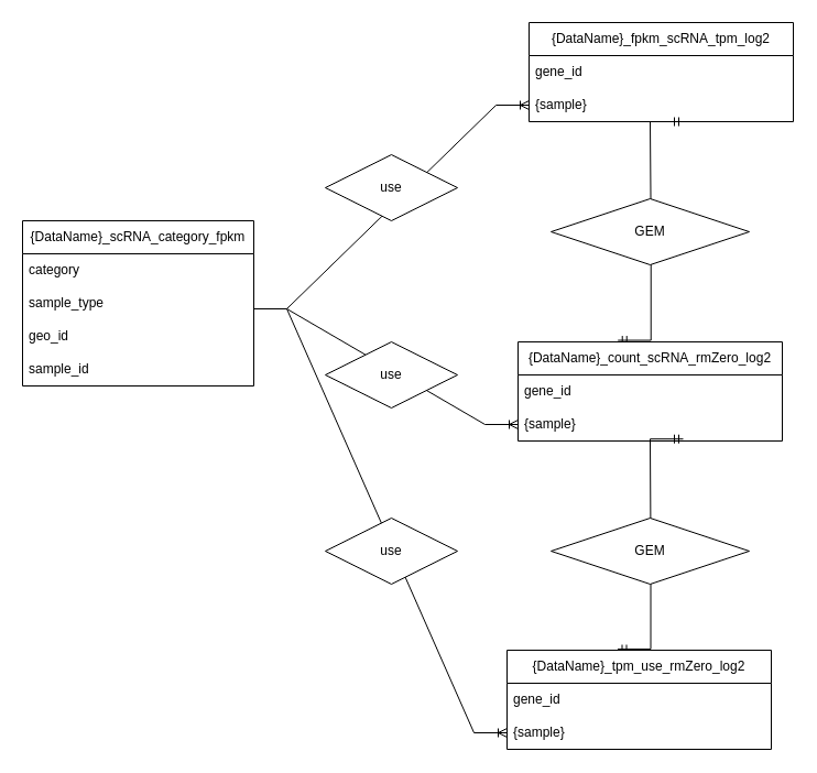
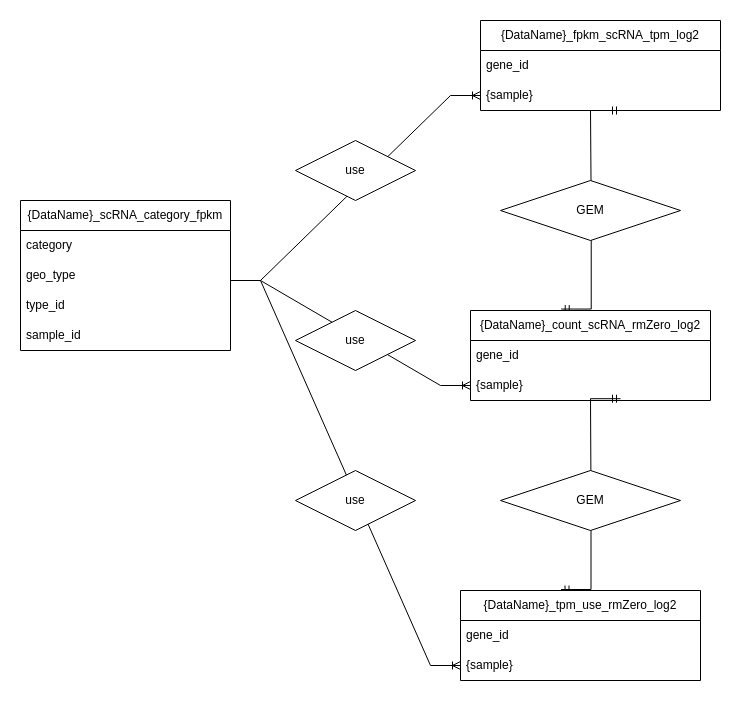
  <mxCell id="0" />
  <mxCell id="1" parent="0" />
  <mxCell id="2" value="" style="edgeStyle=entityRelationEdgeStyle;fontSize=12;html=1;endArrow=ERmandOne;startArrow=ERmandOne;rounded=0;exitX=0.378;exitY=-0.016;exitDx=0;exitDy=0;exitPerimeter=0;entryX=0.625;entryY=0.94;entryDx=0;entryDy=0;entryPerimeter=0;" edge="1" parent="1" target="15"><mxGeometry width="100" height="100" relative="1" as="geometry"><mxPoint x="560.5" y="589" as="sourcePoint" /><mxPoint x="619.5" y="390" as="targetPoint" /><Array as="points"><mxPoint x="589.5" y="640" /><mxPoint x="589.5" y="650" /><mxPoint x="569.42" y="459.99" /><mxPoint x="535.42" y="484.99" /><mxPoint x="609.5" y="440" /><mxPoint x="555.42" y="464.99" /><mxPoint x="575.42" y="494.99" /><mxPoint x="539.42" y="464.99" /><mxPoint x="565.42" y="467.99" /><mxPoint x="535.42" y="484.99" /><mxPoint x="555.42" y="494.99" /><mxPoint x="569.42" y="484.99" /><mxPoint x="635.42" y="467.99" /></Array></mxGeometry></mxCell>
  <mxCell id="3" value="GEM" style="shape=rhombus;perimeter=rhombusPerimeter;whiteSpace=wrap;html=1;align=center;" vertex="1" parent="1"><mxGeometry x="500" y="470" width="180" height="60" as="geometry" /></mxCell>
  <mxCell id="4" value="" style="edgeStyle=entityRelationEdgeStyle;fontSize=12;html=1;endArrow=ERmandOne;startArrow=ERmandOne;rounded=0;exitX=0.378;exitY=-0.016;exitDx=0;exitDy=0;exitPerimeter=0;" edge="1" parent="1" source="13"><mxGeometry width="100" height="100" relative="1" as="geometry"><mxPoint x="560" y="360" as="sourcePoint" /><mxPoint x="620" y="110" as="targetPoint" /><Array as="points"><mxPoint x="590" y="360" /><mxPoint x="590" y="370" /><mxPoint x="569.92" y="179.99" /><mxPoint x="535.92" y="204.99" /><mxPoint x="610" y="160" /><mxPoint x="555.92" y="184.99" /><mxPoint x="575.92" y="214.99" /><mxPoint x="539.92" y="184.99" /><mxPoint x="565.92" y="187.99" /><mxPoint x="535.92" y="204.99" /><mxPoint x="555.92" y="214.99" /><mxPoint x="569.92" y="204.99" /><mxPoint x="635.92" y="187.99" /></Array></mxGeometry></mxCell>
  <mxCell id="5" value="{DataName}_scRNA_category_fpkm" style="swimlane;fontStyle=0;childLayout=stackLayout;horizontal=1;startSize=30;horizontalStack=0;resizeParent=1;resizeParentMax=0;resizeLast=0;collapsible=1;marginBottom=0;whiteSpace=wrap;html=1;" vertex="1" parent="1"><mxGeometry x="20" y="200" width="210" height="150" as="geometry" /></mxCell>
  <mxCell id="6" value="category" style="text;strokeColor=none;fillColor=none;align=left;verticalAlign=middle;spacingLeft=4;spacingRight=4;overflow=hidden;points=[[0,0.5],[1,0.5]];portConstraint=eastwest;rotatable=0;whiteSpace=wrap;html=1;" vertex="1" parent="5"><mxGeometry y="30" width="210" height="30" as="geometry" /></mxCell>
- <mxCell id="7" value="sample_type" style="text;strokeColor=none;fillColor=none;align=left;verticalAlign=middle;spacingLeft=4;spacingRight=4;overflow=hidden;points=[[0,0.5],[1,0.5]];portConstraint=eastwest;rotatable=0;whiteSpace=wrap;html=1;" vertex="1" parent="5"><mxGeometry y="60" width="210" height="30" as="geometry" /></mxCell>
- <mxCell id="8" value="geo_id" style="text;strokeColor=none;fillColor=none;align=left;verticalAlign=middle;spacingLeft=4;spacingRight=4;overflow=hidden;points=[[0,0.5],[1,0.5]];portConstraint=eastwest;rotatable=0;whiteSpace=wrap;html=1;" vertex="1" parent="5"><mxGeometry y="90" width="210" height="30" as="geometry" /></mxCell>
+ <mxCell id="7" value="geo_type" style="text;strokeColor=none;fillColor=none;align=left;verticalAlign=middle;spacingLeft=4;spacingRight=4;overflow=hidden;points=[[0,0.5],[1,0.5]];portConstraint=eastwest;rotatable=0;whiteSpace=wrap;html=1;" vertex="1" parent="5"><mxGeometry y="60" width="210" height="30" as="geometry" /></mxCell>
+ <mxCell id="8" value="type_id" style="text;strokeColor=none;fillColor=none;align=left;verticalAlign=middle;spacingLeft=4;spacingRight=4;overflow=hidden;points=[[0,0.5],[1,0.5]];portConstraint=eastwest;rotatable=0;whiteSpace=wrap;html=1;" vertex="1" parent="5"><mxGeometry y="90" width="210" height="30" as="geometry" /></mxCell>
  <mxCell id="9" value="sample_id" style="text;strokeColor=none;fillColor=none;align=left;verticalAlign=middle;spacingLeft=4;spacingRight=4;overflow=hidden;points=[[0,0.5],[1,0.5]];portConstraint=eastwest;rotatable=0;whiteSpace=wrap;html=1;" vertex="1" parent="5"><mxGeometry y="120" width="210" height="30" as="geometry" /></mxCell>
  <mxCell id="10" value="{DataName}_fpkm_scRNA_tpm_log2" style="swimlane;fontStyle=0;childLayout=stackLayout;horizontal=1;startSize=30;horizontalStack=0;resizeParent=1;resizeParentMax=0;resizeLast=0;collapsible=1;marginBottom=0;whiteSpace=wrap;html=1;" vertex="1" parent="1"><mxGeometry x="480" y="20" width="240" height="90" as="geometry" /></mxCell>
  <mxCell id="11" value="gene_id" style="text;strokeColor=none;fillColor=none;align=left;verticalAlign=middle;spacingLeft=4;spacingRight=4;overflow=hidden;points=[[0,0.5],[1,0.5]];portConstraint=eastwest;rotatable=0;whiteSpace=wrap;html=1;" vertex="1" parent="10"><mxGeometry y="30" width="240" height="30" as="geometry" /></mxCell>
  <mxCell id="12" value="{sample}" style="text;strokeColor=none;fillColor=none;align=left;verticalAlign=middle;spacingLeft=4;spacingRight=4;overflow=hidden;points=[[0,0.5],[1,0.5]];portConstraint=eastwest;rotatable=0;whiteSpace=wrap;html=1;" vertex="1" parent="10"><mxGeometry y="60" width="240" height="30" as="geometry" /></mxCell>
  <mxCell id="13" value="{DataName}_count_scRNA_rmZero_log2" style="swimlane;fontStyle=0;childLayout=stackLayout;horizontal=1;startSize=30;horizontalStack=0;resizeParent=1;resizeParentMax=0;resizeLast=0;collapsible=1;marginBottom=0;whiteSpace=wrap;html=1;" vertex="1" parent="1"><mxGeometry x="470" y="310" width="240" height="90" as="geometry" /></mxCell>
  <mxCell id="14" value="gene_id" style="text;strokeColor=none;fillColor=none;align=left;verticalAlign=middle;spacingLeft=4;spacingRight=4;overflow=hidden;points=[[0,0.5],[1,0.5]];portConstraint=eastwest;rotatable=0;whiteSpace=wrap;html=1;" vertex="1" parent="13"><mxGeometry y="30" width="240" height="30" as="geometry" /></mxCell>
  <mxCell id="15" value="{sample}" style="text;strokeColor=none;fillColor=none;align=left;verticalAlign=middle;spacingLeft=4;spacingRight=4;overflow=hidden;points=[[0,0.5],[1,0.5]];portConstraint=eastwest;rotatable=0;whiteSpace=wrap;html=1;" vertex="1" parent="13"><mxGeometry y="60" width="240" height="30" as="geometry" /></mxCell>
  <mxCell id="16" value="{DataName}_tpm_use_rmZero_log2" style="swimlane;fontStyle=0;childLayout=stackLayout;horizontal=1;startSize=30;horizontalStack=0;resizeParent=1;resizeParentMax=0;resizeLast=0;collapsible=1;marginBottom=0;whiteSpace=wrap;html=1;" vertex="1" parent="1"><mxGeometry x="460" y="590" width="240" height="90" as="geometry" /></mxCell>
  <mxCell id="17" value="gene_id" style="text;strokeColor=none;fillColor=none;align=left;verticalAlign=middle;spacingLeft=4;spacingRight=4;overflow=hidden;points=[[0,0.5],[1,0.5]];portConstraint=eastwest;rotatable=0;whiteSpace=wrap;html=1;" vertex="1" parent="16"><mxGeometry y="30" width="240" height="30" as="geometry" /></mxCell>
  <mxCell id="18" value="{sample}" style="text;strokeColor=none;fillColor=none;align=left;verticalAlign=middle;spacingLeft=4;spacingRight=4;overflow=hidden;points=[[0,0.5],[1,0.5]];portConstraint=eastwest;rotatable=0;whiteSpace=wrap;html=1;" vertex="1" parent="16"><mxGeometry y="60" width="240" height="30" as="geometry" /></mxCell>
  <mxCell id="19" value="GEM" style="shape=rhombus;perimeter=rhombusPerimeter;whiteSpace=wrap;html=1;align=center;" vertex="1" parent="1"><mxGeometry x="500" y="180" width="180" height="60" as="geometry" /></mxCell>
  <mxCell id="20" value="" style="edgeStyle=entityRelationEdgeStyle;fontSize=12;html=1;endArrow=ERoneToMany;rounded=0;entryX=0;entryY=0.5;entryDx=0;entryDy=0;" edge="1" parent="1" target="12"><mxGeometry width="100" height="100" relative="1" as="geometry"><mxPoint x="230" y="280" as="sourcePoint" /><mxPoint x="330" y="180" as="targetPoint" /><Array as="points"><mxPoint x="470" y="90" /></Array></mxGeometry></mxCell>
  <mxCell id="21" value="use" style="shape=rhombus;perimeter=rhombusPerimeter;whiteSpace=wrap;html=1;align=center;" vertex="1" parent="1"><mxGeometry x="295" y="140" width="120" height="60" as="geometry" /></mxCell>
  <mxCell id="22" value="" style="edgeStyle=entityRelationEdgeStyle;fontSize=12;html=1;endArrow=ERoneToMany;rounded=0;entryX=0;entryY=0.5;entryDx=0;entryDy=0;" edge="1" parent="1" target="15"><mxGeometry width="100" height="100" relative="1" as="geometry"><mxPoint x="230" y="280" as="sourcePoint" /><mxPoint x="470" y="355" as="targetPoint" /><Array as="points"><mxPoint x="460" y="340" /><mxPoint x="460" y="360" /><mxPoint x="450" y="360" /></Array></mxGeometry></mxCell>
  <mxCell id="23" value="use" style="shape=rhombus;perimeter=rhombusPerimeter;whiteSpace=wrap;html=1;align=center;" vertex="1" parent="1"><mxGeometry x="295" y="310" width="120" height="60" as="geometry" /></mxCell>
  <mxCell id="24" value="" style="edgeStyle=entityRelationEdgeStyle;fontSize=12;html=1;endArrow=ERoneToMany;rounded=0;entryX=0;entryY=0.5;entryDx=0;entryDy=0;" edge="1" parent="1" target="18"><mxGeometry width="100" height="100" relative="1" as="geometry"><mxPoint x="230" y="280" as="sourcePoint" /><mxPoint x="458.32" y="636.21" as="targetPoint" /><Array as="points"><mxPoint x="440" y="645" /></Array></mxGeometry></mxCell>
  <mxCell id="25" value="use" style="shape=rhombus;perimeter=rhombusPerimeter;whiteSpace=wrap;html=1;align=center;" vertex="1" parent="1"><mxGeometry x="295" y="470" width="120" height="60" as="geometry" /></mxCell>
